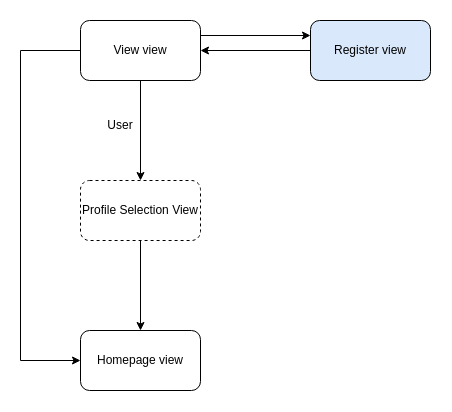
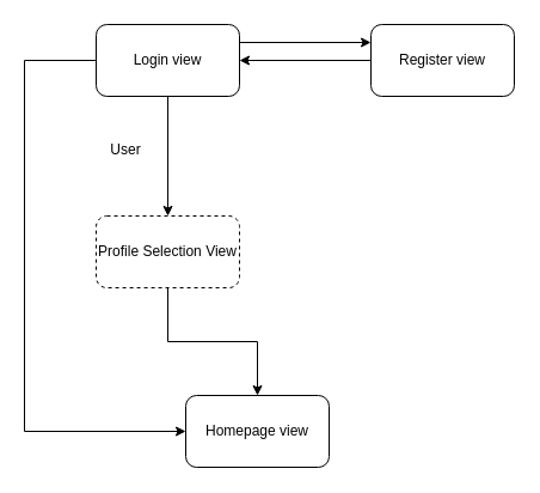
  <mxCell id="0" />
  <mxCell id="1" parent="0" />
  <mxCell id="2" style="edgeStyle=orthogonalEdgeStyle;rounded=0;orthogonalLoop=1;jettySize=auto;html=1;exitX=1;exitY=0.25;exitDx=0;exitDy=0;entryX=0;entryY=0.25;entryDx=0;entryDy=0;" edge="1" parent="1" source="5" target="7"><mxGeometry relative="1" as="geometry" /></mxCell>
  <mxCell id="3" style="edgeStyle=orthogonalEdgeStyle;rounded=0;orthogonalLoop=1;jettySize=auto;html=1;exitX=0.5;exitY=1;exitDx=0;exitDy=0;" edge="1" parent="1" source="5" target="9"><mxGeometry relative="1" as="geometry" /></mxCell>
  <mxCell id="4" style="edgeStyle=orthogonalEdgeStyle;rounded=0;orthogonalLoop=1;jettySize=auto;html=1;exitX=0;exitY=0.5;exitDx=0;exitDy=0;entryX=0;entryY=0.5;entryDx=0;entryDy=0;" edge="1" parent="1" source="5" target="10"><mxGeometry relative="1" as="geometry"><Array as="points"><mxPoint x="20" y="50" /><mxPoint x="20" y="360" /></Array></mxGeometry></mxCell>
- <mxCell id="5" value="View view" style="rounded=1;whiteSpace=wrap;html=1;" vertex="1" parent="1"><mxGeometry x="80" y="20" width="120" height="60" as="geometry" /></mxCell>
+ <mxCell id="5" value="Login view" style="rounded=1;whiteSpace=wrap;html=1;" vertex="1" parent="1"><mxGeometry x="80" y="20" width="120" height="60" as="geometry" /></mxCell>
  <mxCell id="6" style="edgeStyle=orthogonalEdgeStyle;rounded=0;orthogonalLoop=1;jettySize=auto;html=1;exitX=0;exitY=0.5;exitDx=0;exitDy=0;entryX=1;entryY=0.5;entryDx=0;entryDy=0;" edge="1" parent="1" source="7" target="5"><mxGeometry relative="1" as="geometry" /></mxCell>
- <mxCell id="7" value="Register view" style="rounded=1;whiteSpace=wrap;html=1;fillColor=#dae8fc;" vertex="1" parent="1"><mxGeometry x="310" y="20" width="120" height="60" as="geometry" /></mxCell>
+ <mxCell id="7" value="Register view" style="rounded=1;whiteSpace=wrap;html=1;" vertex="1" parent="1"><mxGeometry x="310" y="20" width="120" height="60" as="geometry" /></mxCell>
  <mxCell id="8" style="edgeStyle=orthogonalEdgeStyle;rounded=0;orthogonalLoop=1;jettySize=auto;html=1;exitX=0.5;exitY=1;exitDx=0;exitDy=0;entryX=0.5;entryY=0;entryDx=0;entryDy=0;" edge="1" parent="1" source="9" target="10"><mxGeometry relative="1" as="geometry" /></mxCell>
  <mxCell id="9" value="Profile Selection View" style="rounded=1;whiteSpace=wrap;html=1;dashed=1;" vertex="1" parent="1"><mxGeometry x="80" y="180" width="120" height="60" as="geometry" /></mxCell>
- <mxCell id="10" value="Homepage view" style="rounded=1;whiteSpace=wrap;html=1;" vertex="1" parent="1"><mxGeometry x="80" y="330" width="120" height="60" as="geometry" /></mxCell>
- <mxCell id="11" value="User" style="text;html=1;strokeColor=none;fillColor=none;align=center;verticalAlign=middle;whiteSpace=wrap;rounded=0;" vertex="1" parent="1"><mxGeometry x="90" y="110" width="60" height="30" as="geometry" /></mxCell>
+ <mxCell id="10" value="Homepage view" style="rounded=1;whiteSpace=wrap;html=1;" vertex="1" parent="1"><mxGeometry x="155" y="330" width="120" height="60" as="geometry" /></mxCell>
+ <mxCell id="11" value="User" style="text;html=1;strokeColor=none;fillColor=none;align=center;verticalAlign=middle;whiteSpace=wrap;rounded=0;" vertex="1" parent="1"><mxGeometry x="75" y="110" width="60" height="30" as="geometry" /></mxCell>
